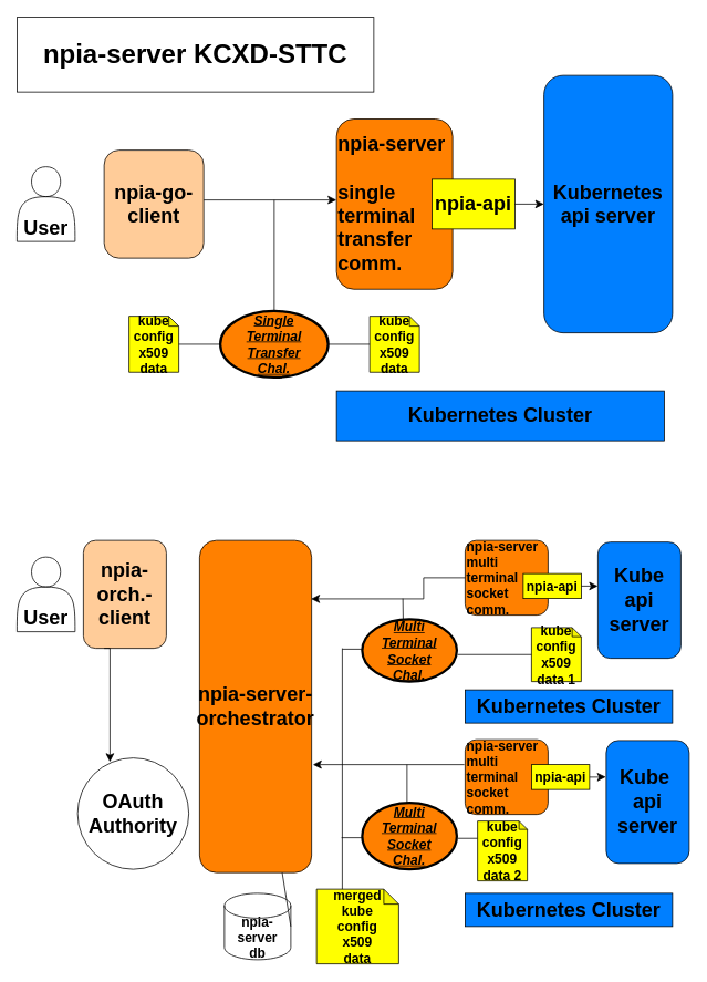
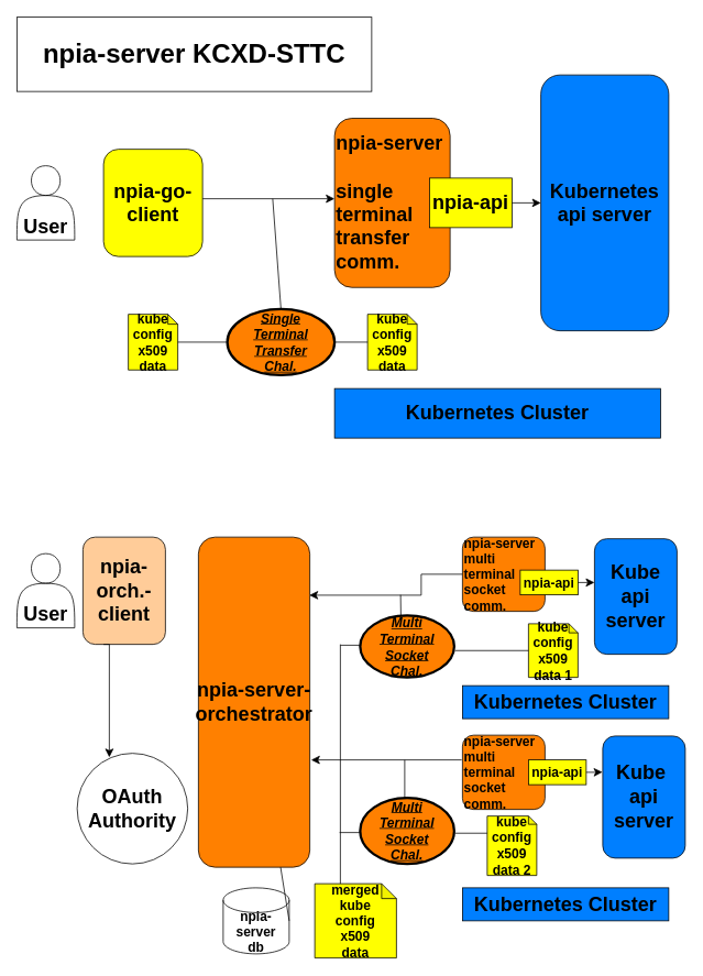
  <mxCell id="0" />
  <mxCell id="1" parent="0" />
  <mxCell id="2" value="npia-server KCXD-STTC" style="rounded=0;whiteSpace=wrap;html=1;fontStyle=1;fontSize=32;" parent="1" vertex="1"><mxGeometry x="20" y="20" width="430" height="90" as="geometry" /></mxCell>
  <mxCell id="3" value="&lt;br&gt;&lt;br&gt;User" style="shape=actor;whiteSpace=wrap;html=1;fontStyle=1;fontSize=24;" parent="1" vertex="1"><mxGeometry x="20" y="200" width="70" height="90" as="geometry" /></mxCell>
- <mxCell id="4" value="npia-go-client" style="rounded=1;whiteSpace=wrap;html=1;fontStyle=1;fontSize=24;fillColor=#FFCC99;" parent="1" vertex="1"><mxGeometry x="125" y="180" width="120" height="130" as="geometry" /></mxCell>
+ <mxCell id="4" value="npia-go-client" style="rounded=1;whiteSpace=wrap;html=1;fontStyle=1;fontSize=24;fillColor=#ffff00;" parent="1" vertex="1"><mxGeometry x="125" y="180" width="120" height="130" as="geometry" /></mxCell>
  <mxCell id="5" value="npia-server&lt;br&gt;&lt;br&gt;single terminal&lt;br&gt;transfer&lt;br&gt;comm." style="rounded=1;whiteSpace=wrap;html=1;fontSize=24;fontStyle=1;align=left;verticalAlign=middle;fillColor=#FF8000;" parent="1" vertex="1"><mxGeometry x="405" y="142.5" width="140" height="205" as="geometry" /></mxCell>
  <mxCell id="6" value="kube&lt;br&gt;config&lt;br&gt;x509&lt;br&gt;data" style="shape=note;whiteSpace=wrap;html=1;backgroundOutline=1;darkOpacity=0.05;size=12;fontStyle=1;fontSize=16;fillColor=#FFFF00;" parent="1" vertex="1"><mxGeometry x="155" y="380" width="60" height="67.5" as="geometry" /></mxCell>
  <mxCell id="7" value="kube&lt;br&gt;config&lt;br&gt;x509&lt;br&gt;data" style="shape=note;whiteSpace=wrap;html=1;backgroundOutline=1;darkOpacity=0.05;size=12;fontStyle=1;fontSize=16;fillColor=#FFFF00;" parent="1" vertex="1"><mxGeometry x="445" y="380" width="60" height="67.5" as="geometry" /></mxCell>
  <mxCell id="8" value="Kubernetes Cluster" style="rounded=0;whiteSpace=wrap;html=1;fontStyle=1;fontSize=24;fillColor=#007FFF;" parent="1" vertex="1"><mxGeometry x="405" y="470" width="395" height="60" as="geometry" /></mxCell>
  <mxCell id="9" value="Kubernetes&lt;br&gt;api server" style="rounded=1;whiteSpace=wrap;html=1;fontStyle=1;fontSize=24;fillColor=#007FFF;" parent="1" vertex="1"><mxGeometry x="655" y="90" width="155" height="310" as="geometry" /></mxCell>
  <mxCell id="10" value="npia-api" style="rounded=0;whiteSpace=wrap;html=1;fontStyle=1;fontSize=24;fillColor=#FFFF00;" parent="1" vertex="1"><mxGeometry x="520" y="215" width="100" height="60" as="geometry" /></mxCell>
  <mxCell id="11" value="" style="edgeStyle=segmentEdgeStyle;endArrow=classic;html=1;curved=0;rounded=0;endSize=8;startSize=8;" parent="1" edge="1"><mxGeometry width="50" height="50" relative="1" as="geometry"><mxPoint x="245" y="240" as="sourcePoint" /><mxPoint x="405" y="240" as="targetPoint" /></mxGeometry></mxCell>
  <mxCell id="12" value="" style="edgeStyle=segmentEdgeStyle;endArrow=classic;html=1;curved=0;rounded=0;endSize=8;startSize=8;exitX=1;exitY=0.5;exitDx=0;exitDy=0;entryX=0;entryY=0.5;entryDx=0;entryDy=0;" parent="1" source="10" target="9" edge="1"><mxGeometry width="50" height="50" relative="1" as="geometry"><mxPoint x="295" y="60" as="sourcePoint" /><mxPoint x="345" as="targetPoint" y="10" /></mxGeometry></mxCell>
  <mxCell id="13" value="&lt;br&gt;&lt;br&gt;User" style="shape=actor;whiteSpace=wrap;html=1;fontStyle=1;fontSize=24;" parent="1" vertex="1"><mxGeometry x="20" y="670" width="70" height="90" as="geometry" /></mxCell>
  <mxCell id="14" value="npia-orch.-client" style="rounded=1;whiteSpace=wrap;html=1;fontStyle=1;fontSize=24;fillColor=#FFCC99;" parent="1" vertex="1"><mxGeometry x="100" y="650" width="100" height="130" as="geometry" /></mxCell>
  <mxCell id="15" value="npia-server-&lt;br&gt;orchestrator" style="rounded=1;whiteSpace=wrap;html=1;fontStyle=1;fontSize=24;fillColor=#FF8000;" parent="1" vertex="1"><mxGeometry x="240" y="650" width="135" height="400" as="geometry" /></mxCell>
  <mxCell id="16" value="npia-server&lt;br&gt;db" style="shape=cylinder3;whiteSpace=wrap;html=1;boundedLbl=1;backgroundOutline=1;size=15;fontStyle=1;fontSize=16;" parent="1" vertex="1"><mxGeometry x="270" y="1075" width="80" height="80" as="geometry" /></mxCell>
  <mxCell id="17" value="npia-server&lt;br&gt;multi&lt;br&gt;terminal&lt;br&gt;socket&lt;br&gt;comm." style="rounded=1;whiteSpace=wrap;html=1;fontStyle=1;fontSize=16;align=left;fillColor=#FF8000;" parent="1" vertex="1"><mxGeometry x="560" y="650" width="100" height="90" as="geometry" /></mxCell>
  <mxCell id="18" value="npia-server&lt;br&gt;multi&lt;br&gt;terminal&lt;br&gt;socket&lt;br&gt;comm." style="rounded=1;whiteSpace=wrap;html=1;fontStyle=1;fontSize=16;align=left;fillColor=#FF8000;" parent="1" vertex="1"><mxGeometry x="560" y="890" width="100" height="90" as="geometry" /></mxCell>
  <mxCell id="19" value="Kube&lt;br&gt;api&lt;br&gt;server" style="rounded=1;whiteSpace=wrap;html=1;fontStyle=1;fontSize=24;fillColor=#007FFF;" parent="1" vertex="1"><mxGeometry x="720" y="652" width="100" height="140" as="geometry" /></mxCell>
  <mxCell id="20" value="Kube&amp;nbsp;&lt;br&gt;api&lt;br&gt;server" style="rounded=1;whiteSpace=wrap;html=1;fontStyle=1;fontSize=24;fillColor=#007FFF;" parent="1" vertex="1"><mxGeometry x="730" y="891" width="100" height="148" as="geometry" /></mxCell>
  <mxCell id="21" value="Kubernetes Cluster" style="rounded=0;whiteSpace=wrap;html=1;fontStyle=1;fontSize=24;fillColor=#007FFF;" parent="1" vertex="1"><mxGeometry x="560" y="830" width="250" height="40" as="geometry" /></mxCell>
  <mxCell id="22" value="Kubernetes Cluster" style="rounded=0;whiteSpace=wrap;html=1;fontStyle=1;fontSize=24;fillColor=#007FFF;" parent="1" vertex="1"><mxGeometry x="560" y="1075" width="250" height="40" as="geometry" /></mxCell>
  <mxCell id="23" value="npia-api" style="rounded=0;whiteSpace=wrap;html=1;fontStyle=1;fontSize=16;fillColor=#FFFF00;" parent="1" vertex="1"><mxGeometry x="630" y="690" width="70" height="30" as="geometry" /></mxCell>
  <mxCell id="24" value="npia-api" style="rounded=0;whiteSpace=wrap;html=1;fontStyle=1;fontSize=16;fillColor=#FFFF00;" parent="1" vertex="1"><mxGeometry x="640" y="920" width="70" height="30" as="geometry" /></mxCell>
  <mxCell id="25" value="kube&lt;br&gt;config&lt;br&gt;x509&lt;br&gt;data 1" style="shape=note;whiteSpace=wrap;html=1;backgroundOutline=1;darkOpacity=0.05;size=11;fontStyle=1;fontSize=16;fillColor=#FFFF00;" parent="1" vertex="1"><mxGeometry x="640" y="755" width="60" height="65" as="geometry" /></mxCell>
- <mxCell id="26" value="kube&lt;br&gt;config&lt;br&gt;x509&lt;br&gt;data 2" style="shape=note;whiteSpace=wrap;html=1;backgroundOutline=1;darkOpacity=0.05;size=10;fontStyle=1;fontSize=16;fillColor=#FFFF00;" parent="1" vertex="1"><mxGeometry x="575" y="988" width="60" height="72" as="geometry" /></mxCell>
+ <mxCell id="26" value="kube&lt;br&gt;config&lt;br&gt;x509&lt;br&gt;data 2" style="shape=note;whiteSpace=wrap;html=1;backgroundOutline=1;darkOpacity=0.05;size=10;fontStyle=1;fontSize=16;fillColor=#FFFF00;" parent="1" vertex="1"><mxGeometry x="590" y="988" width="60" height="72" as="geometry" /></mxCell>
  <mxCell id="27" value="merged&lt;br&gt;kube&lt;br&gt;config&lt;br&gt;x509&lt;br&gt;data" style="shape=note;whiteSpace=wrap;html=1;backgroundOutline=1;darkOpacity=0.05;size=18;fontStyle=1;fontSize=16;fillColor=#FFFF00;" parent="1" vertex="1"><mxGeometry x="381" y="1070" width="99" height="90" as="geometry" /></mxCell>
  <mxCell id="28" value="OAuth&lt;br&gt;Authority" style="ellipse;whiteSpace=wrap;html=1;aspect=fixed;fontStyle=1;fontSize=24;" parent="1" vertex="1"><mxGeometry x="93" y="912" width="134" height="134" as="geometry" /></mxCell>
  <mxCell id="29" value="" style="edgeStyle=segmentEdgeStyle;endArrow=classic;html=1;curved=0;rounded=0;endSize=8;startSize=8;exitX=0;exitY=0.5;exitDx=0;exitDy=0;entryX=0.996;entryY=0.176;entryDx=0;entryDy=0;entryPerimeter=0;" parent="1" source="17" target="15" edge="1"><mxGeometry width="50" height="50" relative="1" as="geometry"><mxPoint x="550" y="740" as="sourcePoint" /><mxPoint x="440" y="720" as="targetPoint" /><Array as="points"><mxPoint x="510" y="695" /><mxPoint x="510" y="720" /></Array></mxGeometry></mxCell>
  <mxCell id="30" value="" style="edgeStyle=segmentEdgeStyle;endArrow=classic;html=1;curved=0;rounded=0;endSize=8;startSize=8;entryX=1.012;entryY=0.674;entryDx=0;entryDy=0;entryPerimeter=0;" parent="1" target="15" edge="1"><mxGeometry width="50" height="50" relative="1" as="geometry"><mxPoint x="559" y="920" as="sourcePoint" /><mxPoint x="439" y="920" as="targetPoint" /><Array as="points" /></mxGeometry></mxCell>
  <mxCell id="31" value="" style="edgeStyle=segmentEdgeStyle;endArrow=classic;html=1;curved=0;rounded=0;endSize=8;startSize=8;exitX=1;exitY=0.5;exitDx=0;exitDy=0;" parent="1" source="23" edge="1"><mxGeometry width="50" height="50" relative="1" as="geometry"><mxPoint x="510" y="850" as="sourcePoint" /><mxPoint x="720" y="705" as="targetPoint" /></mxGeometry></mxCell>
  <mxCell id="32" value="" style="edgeStyle=segmentEdgeStyle;endArrow=classic;html=1;curved=0;rounded=0;endSize=8;startSize=8;entryX=-0.004;entryY=0.296;entryDx=0;entryDy=0;entryPerimeter=0;exitX=1;exitY=0.5;exitDx=0;exitDy=0;" parent="1" source="24" target="20" edge="1"><mxGeometry width="50" height="50" relative="1" as="geometry"><mxPoint x="680" y="1030" as="sourcePoint" /><mxPoint x="590" y="848" as="targetPoint" /><Array as="points"><mxPoint x="720" y="934" /></Array></mxGeometry></mxCell>
  <mxCell id="33" value="" style="edgeStyle=segmentEdgeStyle;endArrow=classic;html=1;curved=0;rounded=0;endSize=8;startSize=8;entryX=0.291;entryY=0.036;entryDx=0;entryDy=0;exitX=0.25;exitY=1;exitDx=0;exitDy=0;entryPerimeter=0;" parent="1" source="14" target="28" edge="1"><mxGeometry width="50" height="50" relative="1" as="geometry"><mxPoint x="150" y="810" as="sourcePoint" /><mxPoint x="280" y="850" as="targetPoint" /></mxGeometry></mxCell>
- <mxCell id="34" value="Single&lt;br style=&quot;font-size: 16px;&quot;&gt;Terminal&lt;br style=&quot;font-size: 16px;&quot;&gt;Transfer&lt;br style=&quot;font-size: 16px;&quot;&gt;Chal." style="ellipse;whiteSpace=wrap;html=1;fontStyle=7;fontSize=16;fillColor=#FF8000;perimeterSpacing=0;strokeWidth=3;" parent="1" vertex="1"><mxGeometry x="265" y="373.75" width="130" height="80" as="geometry" /></mxCell>
+ <mxCell id="34" value="Single&lt;br style=&quot;font-size: 16px;&quot;&gt;Terminal&lt;br style=&quot;font-size: 16px;&quot;&gt;Transfer&lt;br style=&quot;font-size: 16px;&quot;&gt;Chal." style="ellipse;whiteSpace=wrap;html=1;fontStyle=7;fontSize=16;fillColor=#FF8000;perimeterSpacing=0;strokeWidth=3;" parent="1" vertex="1"><mxGeometry x="275" y="373.75" width="130" height="80" as="geometry" /></mxCell>
  <mxCell id="35" value="" style="endArrow=none;html=1;rounded=0;exitX=0.5;exitY=0;exitDx=0;exitDy=0;" parent="1" source="34" edge="1"><mxGeometry width="50" height="50" relative="1" as="geometry"><mxPoint x="230" y="550" as="sourcePoint" /><mxPoint x="330" y="240" as="targetPoint" /></mxGeometry></mxCell>
  <mxCell id="36" value="" style="endArrow=none;html=1;rounded=0;entryX=0;entryY=0.5;entryDx=0;entryDy=0;" parent="1" source="6" target="34" edge="1"><mxGeometry width="50" height="50" relative="1" as="geometry"><mxPoint x="220" y="414" as="sourcePoint" /><mxPoint x="280" y="500" as="targetPoint" /></mxGeometry></mxCell>
  <mxCell id="37" value="" style="endArrow=none;html=1;rounded=0;entryX=0;entryY=0.5;entryDx=0;entryDy=0;entryPerimeter=0;exitX=1;exitY=0.5;exitDx=0;exitDy=0;" parent="1" source="34" target="7" edge="1"><mxGeometry width="50" height="50" relative="1" as="geometry"><mxPoint x="180" y="550" as="sourcePoint" /><mxPoint x="230" y="500" as="targetPoint" /></mxGeometry></mxCell>
  <mxCell id="38" value="Multi&lt;br&gt;Terminal&lt;br&gt;Socket&lt;br&gt;Chal." style="ellipse;whiteSpace=wrap;html=1;fontStyle=7;fontSize=16;fillColor=#FF8000;strokeWidth=3;" parent="1" vertex="1"><mxGeometry x="436" y="745" width="114" height="75" as="geometry" /></mxCell>
  <mxCell id="39" value="Multi&lt;br&gt;Terminal&lt;br&gt;Socket&lt;br&gt;Chal." style="ellipse;whiteSpace=wrap;html=1;fontStyle=7;fontSize=16;fillColor=#FF8000;strokeWidth=3;" parent="1" vertex="1"><mxGeometry x="436" y="966" width="114" height="80" as="geometry" /></mxCell>
  <mxCell id="40" value="" style="endArrow=none;html=1;rounded=0;exitX=0.433;exitY=0.015;exitDx=0;exitDy=0;exitPerimeter=0;" parent="1" source="38" edge="1"><mxGeometry width="50" height="50" relative="1" as="geometry"><mxPoint x="475" y="740" as="sourcePoint" /><mxPoint x="485" y="720" as="targetPoint" /></mxGeometry></mxCell>
  <mxCell id="41" value="" style="endArrow=none;html=1;rounded=0;exitX=0;exitY=0.5;exitDx=0;exitDy=0;exitPerimeter=0;entryX=1.009;entryY=0.567;entryDx=0;entryDy=0;entryPerimeter=0;" parent="1" source="25" target="38" edge="1"><mxGeometry width="50" height="50" relative="1" as="geometry"><mxPoint x="470" y="960" as="sourcePoint" /><mxPoint x="520" y="910" as="targetPoint" /></mxGeometry></mxCell>
  <mxCell id="42" value="" style="endArrow=none;html=1;rounded=0;entryX=1.011;entryY=0.535;entryDx=0;entryDy=0;entryPerimeter=0;exitX=0;exitY=0.289;exitDx=0;exitDy=0;exitPerimeter=0;" parent="1" source="26" target="39" edge="1"><mxGeometry width="50" height="50" relative="1" as="geometry"><mxPoint x="590" y="1007" as="sourcePoint" /><mxPoint x="520" y="910" as="targetPoint" /></mxGeometry></mxCell>
  <mxCell id="43" value="" style="endArrow=none;html=1;rounded=0;" parent="1" edge="1"><mxGeometry width="50" height="50" relative="1" as="geometry"><mxPoint x="490" y="967" as="sourcePoint" /><mxPoint x="490" y="920" as="targetPoint" /></mxGeometry></mxCell>
  <mxCell id="44" value="" style="endArrow=none;html=1;rounded=0;exitX=0;exitY=0;exitDx=31;exitDy=0;exitPerimeter=0;" parent="1" source="27" edge="1"><mxGeometry width="50" height="50" relative="1" as="geometry"><mxPoint x="430" y="950" as="sourcePoint" /><mxPoint x="412" y="780" as="targetPoint" /></mxGeometry></mxCell>
  <mxCell id="45" value="" style="endArrow=none;html=1;rounded=0;entryX=0;entryY=0.5;entryDx=0;entryDy=0;" parent="1" edge="1"><mxGeometry width="50" height="50" relative="1" as="geometry"><mxPoint x="412" y="781" as="sourcePoint" /><mxPoint x="437" y="781" as="targetPoint" /></mxGeometry></mxCell>
  <mxCell id="46" value="" style="endArrow=none;html=1;rounded=0;" parent="1" edge="1"><mxGeometry width="50" height="50" relative="1" as="geometry"><mxPoint x="411" y="1008" as="sourcePoint" /><mxPoint x="436" y="1008" as="targetPoint" /></mxGeometry></mxCell>
  <mxCell id="47" value="" style="endArrow=none;html=1;rounded=0;exitX=1;exitY=0.5;exitDx=0;exitDy=0;exitPerimeter=0;" parent="1" source="16" target="15" edge="1"><mxGeometry width="50" height="50" relative="1" as="geometry"><mxPoint x="380" y="1130" as="sourcePoint" /><mxPoint x="430" y="1080" as="targetPoint" /></mxGeometry></mxCell>
